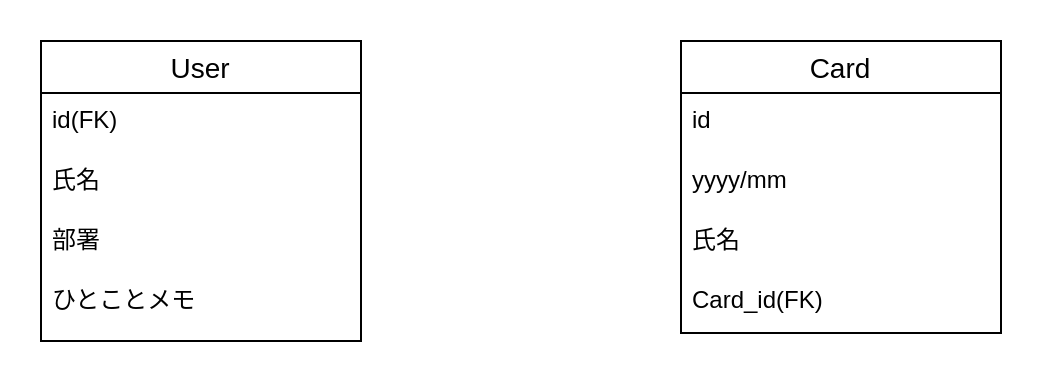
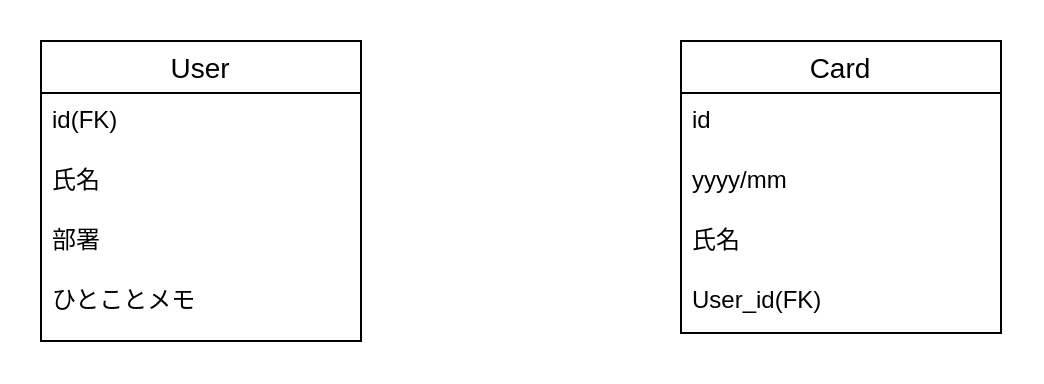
  <mxCell id="0" />
  <mxCell id="1" parent="0" />
  <mxCell id="2" value="Card" style="swimlane;fontStyle=0;childLayout=stackLayout;horizontal=1;startSize=26;horizontalStack=0;resizeParent=1;resizeParentMax=0;resizeLast=0;collapsible=1;marginBottom=0;align=center;fontSize=14;" parent="1" vertex="1"><mxGeometry x="340" y="20" width="160" height="146" as="geometry" /></mxCell>
  <mxCell id="3" value="id" style="text;strokeColor=none;fillColor=none;spacingLeft=4;spacingRight=4;overflow=hidden;rotatable=0;points=[[0,0.5],[1,0.5]];portConstraint=eastwest;fontSize=12;" parent="2" vertex="1"><mxGeometry y="26" width="160" height="30" as="geometry" /></mxCell>
  <mxCell id="4" value="yyyy/mm" style="text;strokeColor=none;fillColor=none;spacingLeft=4;spacingRight=4;overflow=hidden;rotatable=0;points=[[0,0.5],[1,0.5]];portConstraint=eastwest;fontSize=12;" parent="2" vertex="1"><mxGeometry y="56" width="160" height="30" as="geometry" /></mxCell>
  <mxCell id="5" value="氏名" style="text;strokeColor=none;fillColor=none;spacingLeft=4;spacingRight=4;overflow=hidden;rotatable=0;points=[[0,0.5],[1,0.5]];portConstraint=eastwest;fontSize=12;" parent="2" vertex="1"><mxGeometry y="86" width="160" height="30" as="geometry" /></mxCell>
- <mxCell id="6" value="Card_id(FK)" style="text;strokeColor=none;fillColor=none;spacingLeft=4;spacingRight=4;overflow=hidden;rotatable=0;points=[[0,0.5],[1,0.5]];portConstraint=eastwest;fontSize=12;" parent="2" vertex="1"><mxGeometry y="116" width="160" height="30" as="geometry" /></mxCell>
+ <mxCell id="6" value="User_id(FK)" style="text;strokeColor=none;fillColor=none;spacingLeft=4;spacingRight=4;overflow=hidden;rotatable=0;points=[[0,0.5],[1,0.5]];portConstraint=eastwest;fontSize=12;" parent="2" vertex="1"><mxGeometry y="116" width="160" height="30" as="geometry" /></mxCell>
  <mxCell id="7" value="User" style="swimlane;fontStyle=0;childLayout=stackLayout;horizontal=1;startSize=26;horizontalStack=0;resizeParent=1;resizeParentMax=0;resizeLast=0;collapsible=1;marginBottom=0;align=center;fontSize=14;" parent="1" vertex="1"><mxGeometry x="20" y="20" width="160" height="150" as="geometry"><mxRectangle x="80" y="120" width="70" height="30" as="alternateBounds" /></mxGeometry></mxCell>
  <mxCell id="8" value="id(FK)" style="text;strokeColor=none;fillColor=none;spacingLeft=4;spacingRight=4;overflow=hidden;rotatable=0;points=[[0,0.5],[1,0.5]];portConstraint=eastwest;fontSize=12;" parent="7" vertex="1"><mxGeometry y="26" width="160" height="30" as="geometry" /></mxCell>
  <mxCell id="9" value="氏名" style="text;strokeColor=none;fillColor=none;spacingLeft=4;spacingRight=4;overflow=hidden;rotatable=0;points=[[0,0.5],[1,0.5]];portConstraint=eastwest;fontSize=12;" parent="7" vertex="1"><mxGeometry y="56" width="160" height="30" as="geometry" /></mxCell>
  <mxCell id="10" value="部署" style="text;strokeColor=none;fillColor=none;spacingLeft=4;spacingRight=4;overflow=hidden;rotatable=0;points=[[0,0.5],[1,0.5]];portConstraint=eastwest;fontSize=12;" parent="7" vertex="1"><mxGeometry y="86" width="160" height="30" as="geometry" /></mxCell>
  <mxCell id="11" value="ひとことメモ" style="text;strokeColor=none;fillColor=none;spacingLeft=4;spacingRight=4;overflow=hidden;rotatable=0;points=[[0,0.5],[1,0.5]];portConstraint=eastwest;fontSize=12;" parent="7" vertex="1"><mxGeometry y="116" width="160" height="34" as="geometry" /></mxCell>
